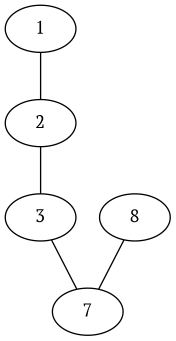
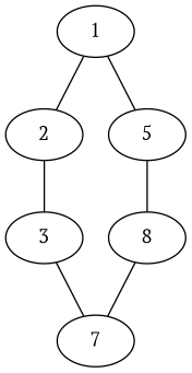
  graph {
    fontname="PT Serif"
    node [fontname="PT Serif"]
    edge [fontname="PT Serif"]
    1
    2
+   5
    3
    n5 [label=8]
    7
    1 -- 2
+   1 -- 5
    2 -- 3
+   5 -- n5
    3 -- 7
    n5 -- 7
  }
